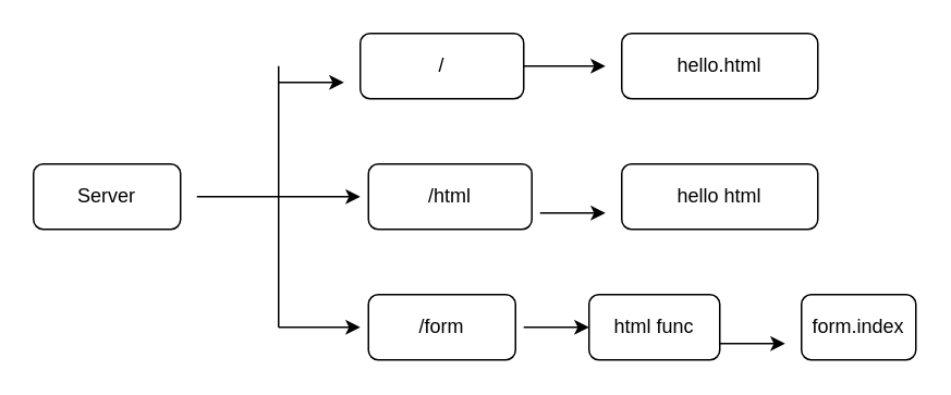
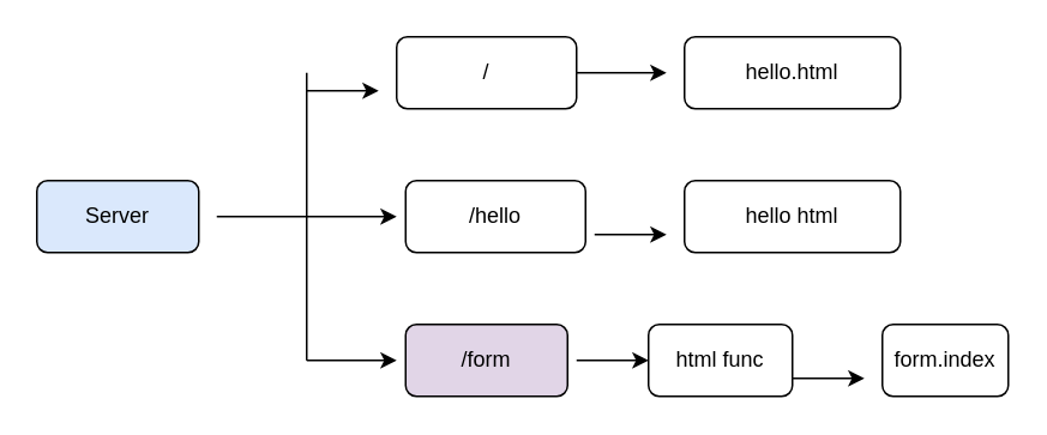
  <mxCell id="0" />
  <mxCell id="1" parent="0" />
- <mxCell id="2" value="Server" style="rounded=1;whiteSpace=wrap;html=1;" vertex="1" parent="1"><mxGeometry x="20" y="100" width="90" height="40" as="geometry" /></mxCell>
- <mxCell id="3" value="/form" style="rounded=1;whiteSpace=wrap;html=1;" vertex="1" parent="1"><mxGeometry x="225" y="180" width="90" height="40" as="geometry" /></mxCell>
- <mxCell id="4" value="/html" style="rounded=1;whiteSpace=wrap;html=1;" vertex="1" parent="1"><mxGeometry x="225" y="100" width="100" height="40" as="geometry" /></mxCell>
+ <mxCell id="2" value="Server" style="rounded=1;whiteSpace=wrap;html=1;fillColor=#dae8fc;" vertex="1" parent="1"><mxGeometry x="20" y="100" width="90" height="40" as="geometry" /></mxCell>
+ <mxCell id="3" value="/form" style="rounded=1;whiteSpace=wrap;html=1;fillColor=#e1d5e7;" vertex="1" parent="1"><mxGeometry x="225" y="180" width="90" height="40" as="geometry" /></mxCell>
+ <mxCell id="4" value="/hello" style="rounded=1;whiteSpace=wrap;html=1;" vertex="1" parent="1"><mxGeometry x="225" y="100" width="100" height="40" as="geometry" /></mxCell>
  <mxCell id="5" value="/" style="rounded=1;whiteSpace=wrap;html=1;" vertex="1" parent="1"><mxGeometry x="220" y="20" width="100" height="40" as="geometry" /></mxCell>
  <mxCell id="6" value="" style="endArrow=classic;html=1;" edge="1" parent="1"><mxGeometry width="50" height="50" relative="1" as="geometry"><mxPoint x="120" y="120" as="sourcePoint" /><mxPoint x="220" y="120" as="targetPoint" /></mxGeometry></mxCell>
  <mxCell id="7" value="" style="endArrow=none;html=1;" edge="1" parent="1"><mxGeometry width="50" height="50" relative="1" as="geometry"><mxPoint x="170" y="200" as="sourcePoint" /><mxPoint x="170" y="40" as="targetPoint" /></mxGeometry></mxCell>
  <mxCell id="8" value="" style="endArrow=classic;html=1;" edge="1" parent="1"><mxGeometry width="50" height="50" relative="1" as="geometry"><mxPoint x="170" y="50" as="sourcePoint" /><mxPoint x="210" y="50" as="targetPoint" /></mxGeometry></mxCell>
  <mxCell id="9" value="" style="endArrow=classic;html=1;" edge="1" parent="1"><mxGeometry width="50" height="50" relative="1" as="geometry"><mxPoint x="170" y="200" as="sourcePoint" /><mxPoint x="220" y="200" as="targetPoint" /></mxGeometry></mxCell>
  <mxCell id="10" value="hello.html" style="rounded=1;whiteSpace=wrap;html=1;" vertex="1" parent="1"><mxGeometry x="380" y="20" width="120" height="40" as="geometry" /></mxCell>
  <mxCell id="11" value="hello html" style="rounded=1;whiteSpace=wrap;html=1;" vertex="1" parent="1"><mxGeometry x="380" y="100" width="120" height="40" as="geometry" /></mxCell>
  <mxCell id="12" value="html func" style="rounded=1;whiteSpace=wrap;html=1;" vertex="1" parent="1"><mxGeometry x="360" y="180" width="80" height="40" as="geometry" /></mxCell>
  <mxCell id="13" value="form.index" style="rounded=1;whiteSpace=wrap;html=1;" vertex="1" parent="1"><mxGeometry x="490" y="180" width="70" height="40" as="geometry" /></mxCell>
  <mxCell id="14" value="" style="endArrow=classic;html=1;exitX=1;exitY=0.5;exitDx=0;exitDy=0;" edge="1" parent="1" source="5"><mxGeometry width="50" height="50" relative="1" as="geometry"><mxPoint x="270" y="300" as="sourcePoint" /><mxPoint x="370" y="40" as="targetPoint" /></mxGeometry></mxCell>
  <mxCell id="15" value="" style="endArrow=classic;html=1;" edge="1" parent="1"><mxGeometry width="50" height="50" relative="1" as="geometry"><mxPoint x="330" y="130" as="sourcePoint" /><mxPoint x="370" y="130" as="targetPoint" /></mxGeometry></mxCell>
  <mxCell id="16" value="" style="endArrow=classic;html=1;entryX=0;entryY=0.5;entryDx=0;entryDy=0;" edge="1" parent="1" target="12"><mxGeometry width="50" height="50" relative="1" as="geometry"><mxPoint x="320" y="200" as="sourcePoint" /><mxPoint x="320" y="250" as="targetPoint" /></mxGeometry></mxCell>
  <mxCell id="17" value="" style="endArrow=classic;html=1;exitX=1;exitY=0.75;exitDx=0;exitDy=0;" edge="1" parent="1" source="12"><mxGeometry width="50" height="50" relative="1" as="geometry"><mxPoint x="270" y="300" as="sourcePoint" /><mxPoint x="480" y="210" as="targetPoint" /></mxGeometry></mxCell>
